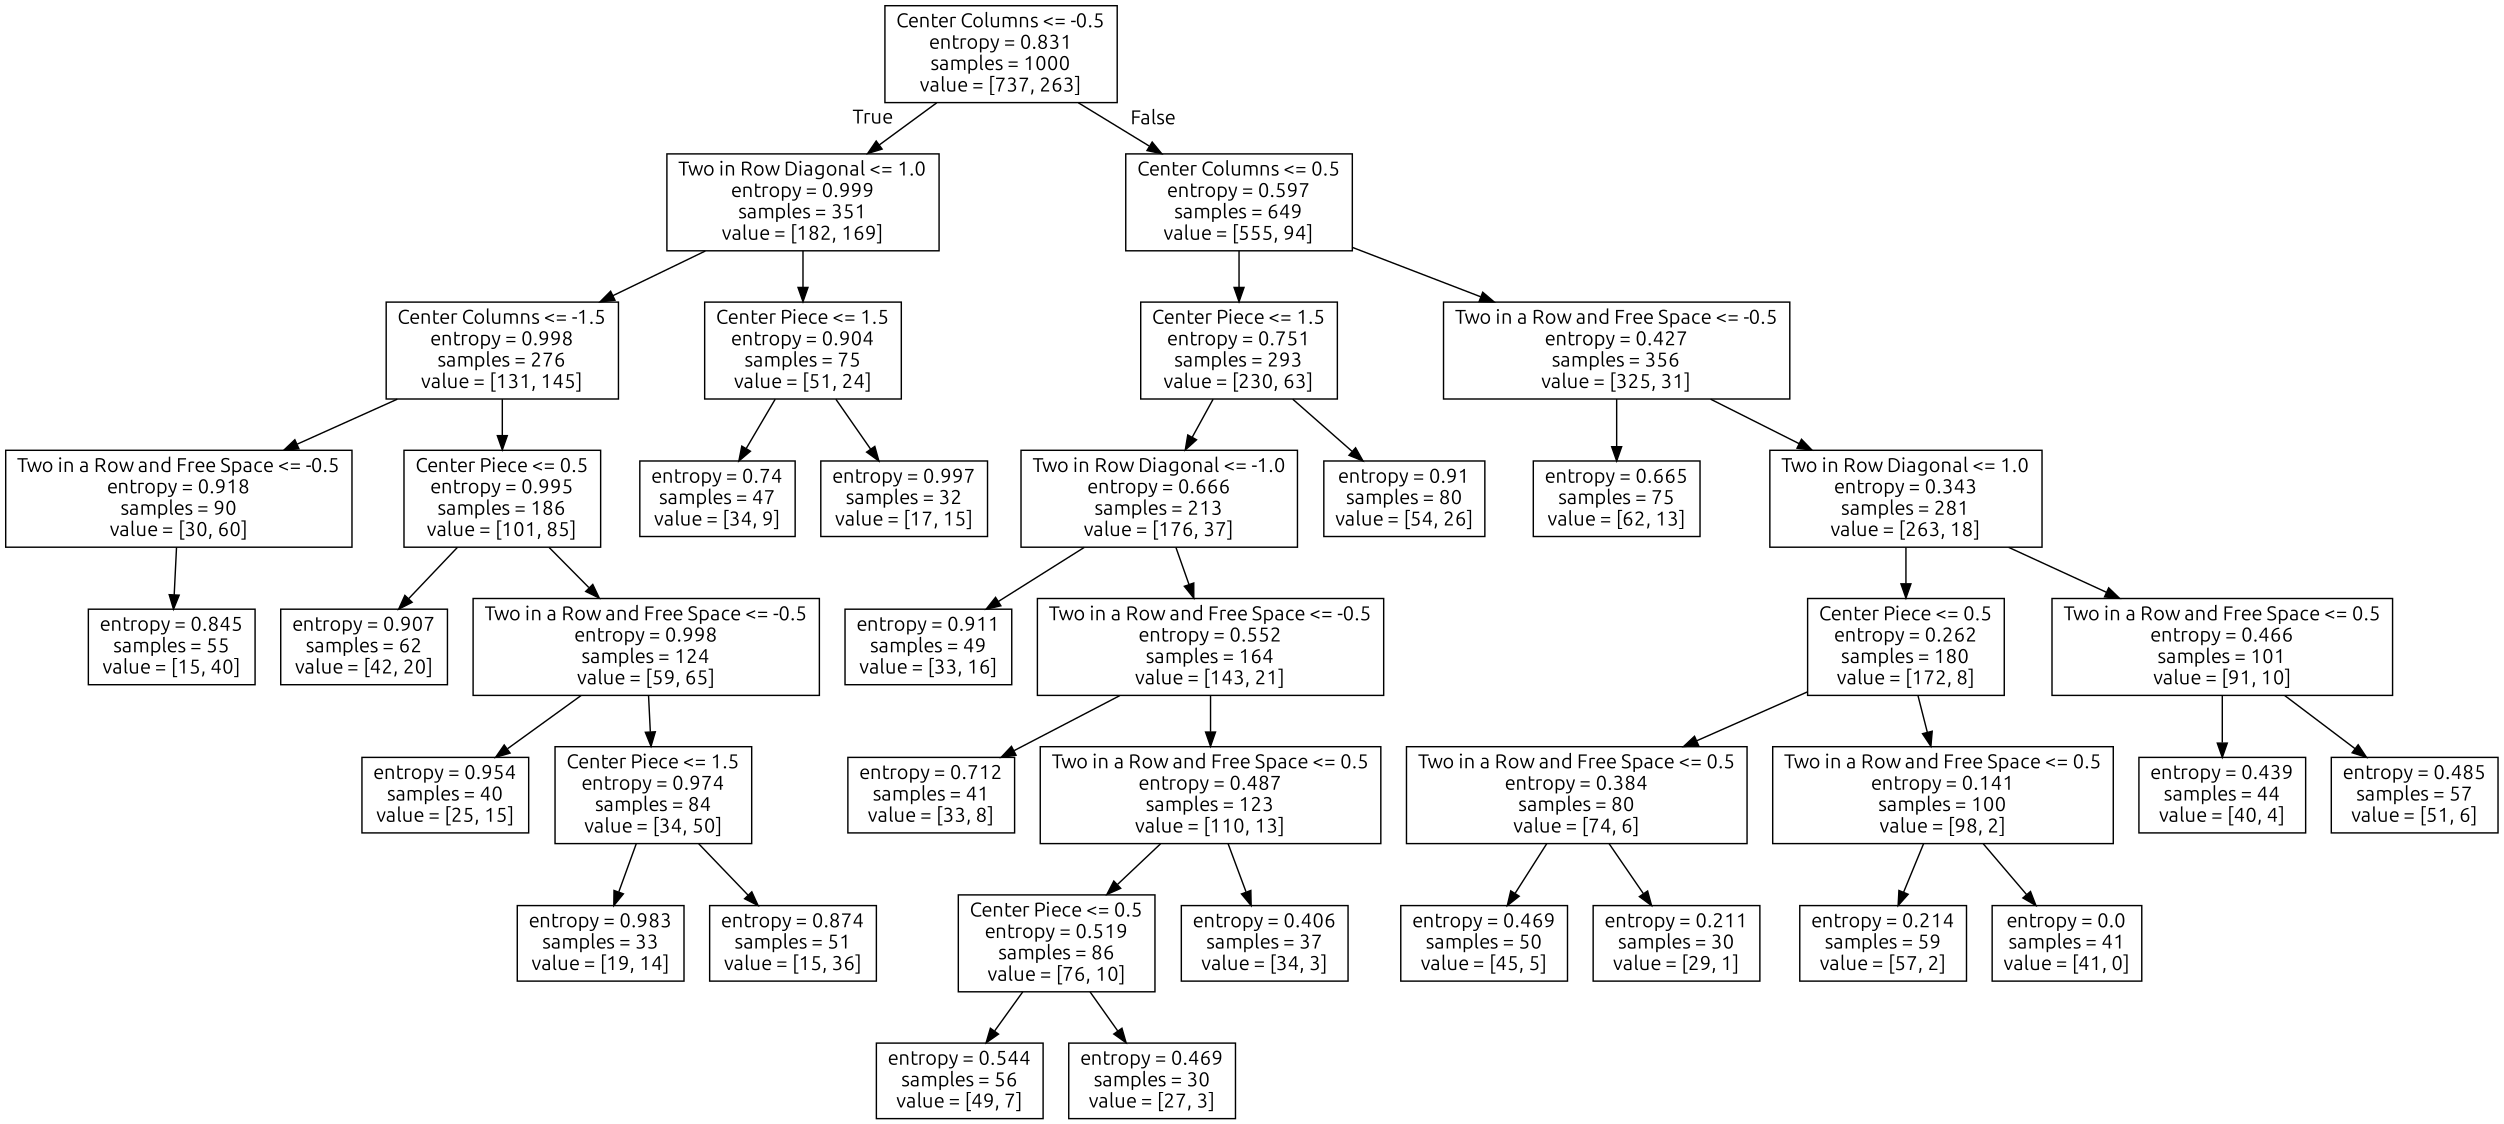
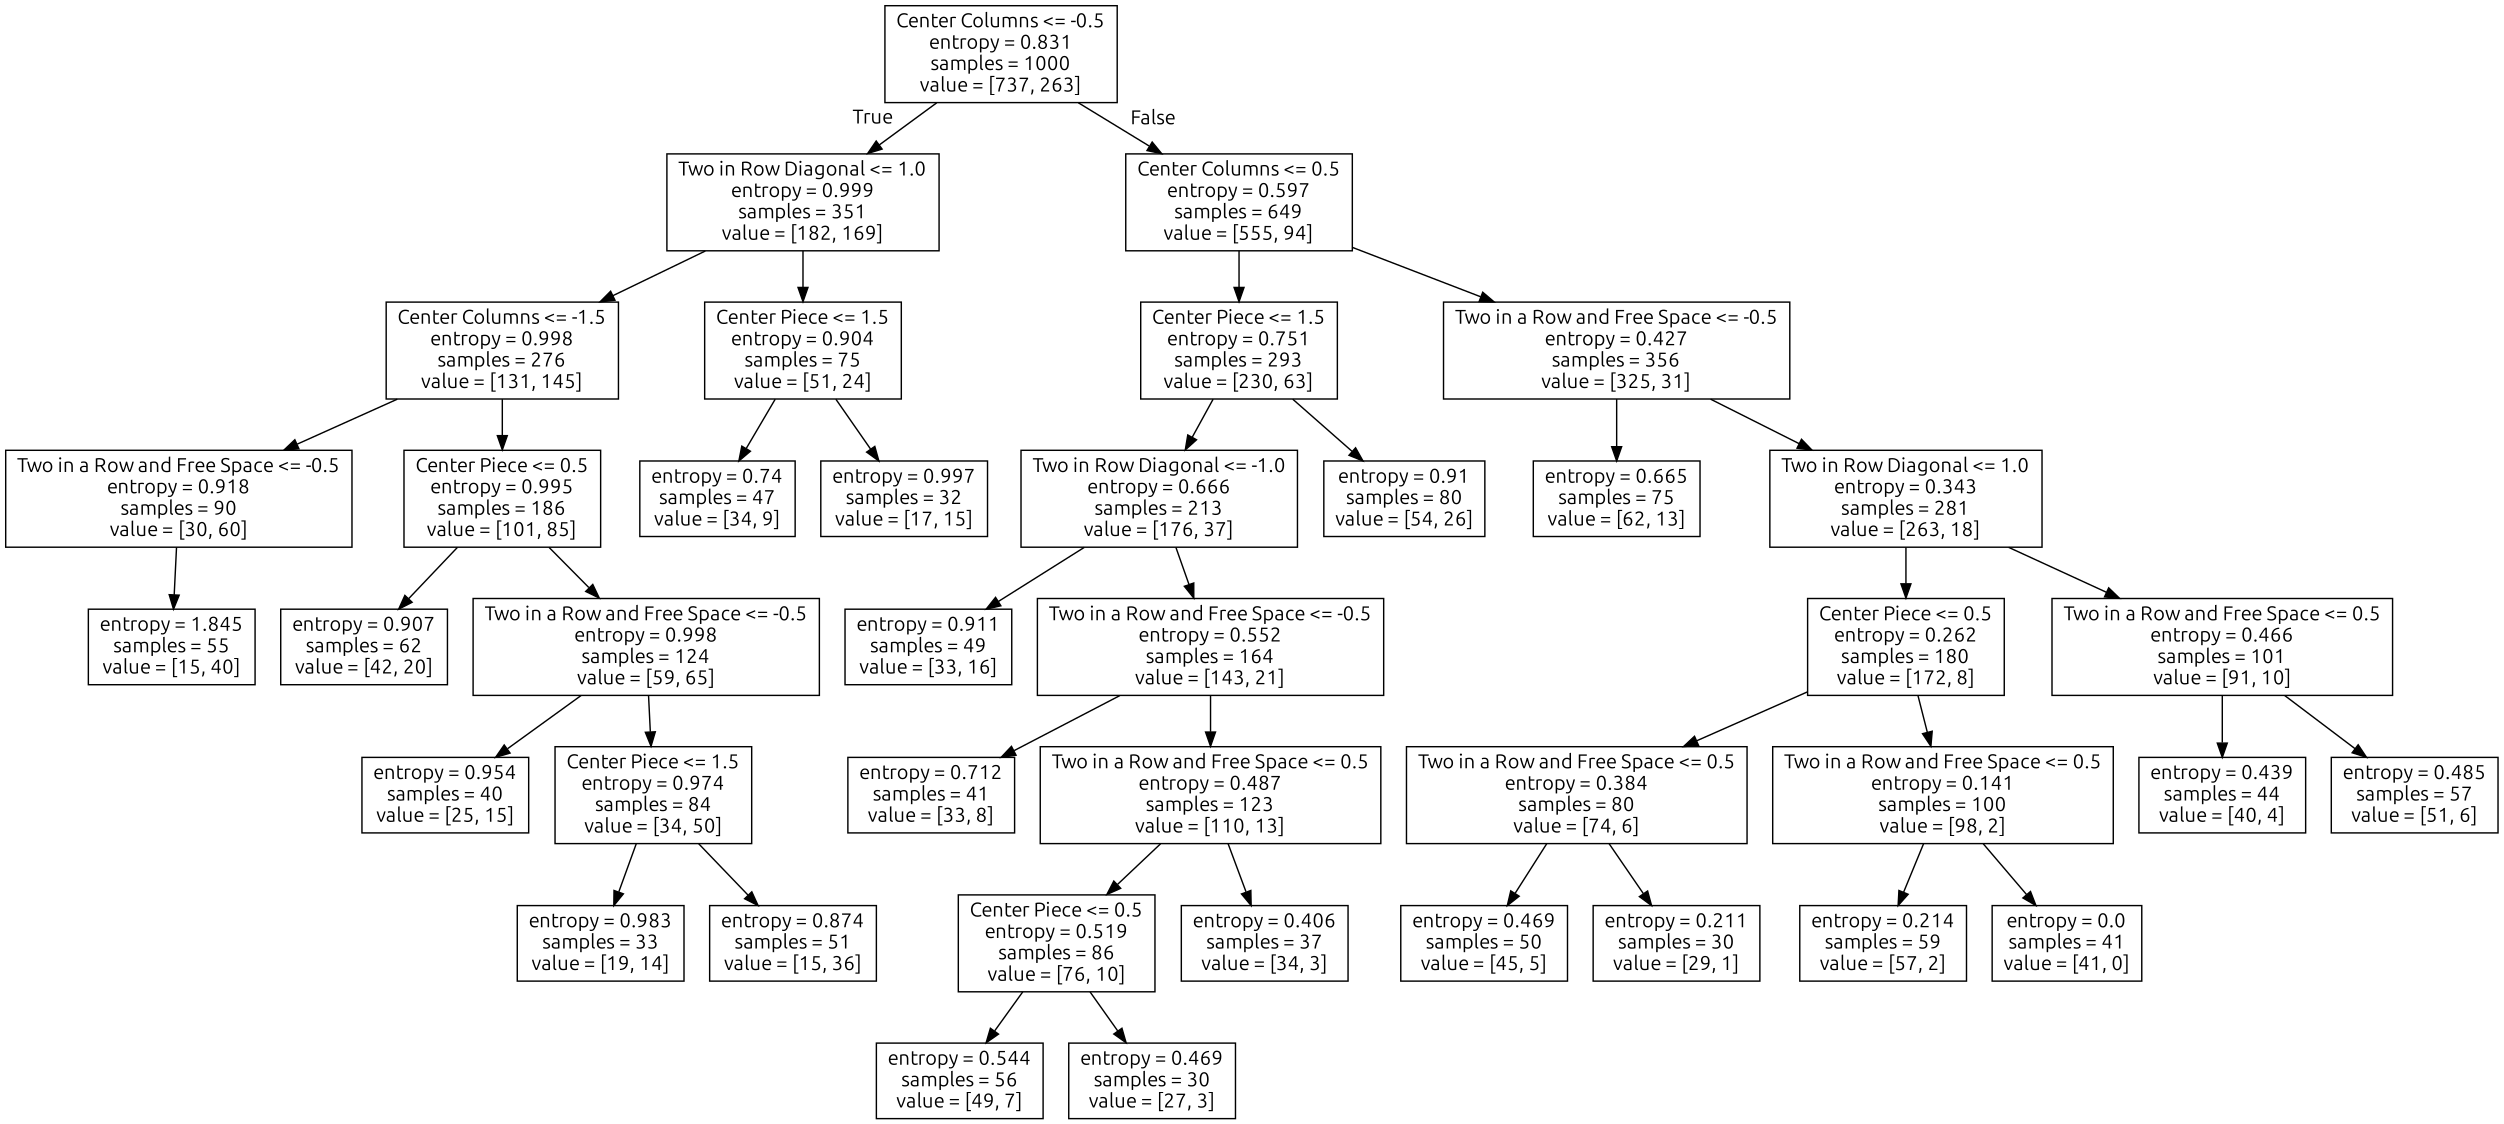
  digraph {
    fontname=Ubuntu
    node [fontname=Ubuntu shape=box]
    edge [fontname=Ubuntu]
    n1 [label="Center Columns <= -0.5\nentropy = 0.831\nsamples = 1000\nvalue = [737, 263]"]
    n2 [label="Two in Row Diagonal <= 1.0\nentropy = 0.999\nsamples = 351\nvalue = [182, 169]"]
    n3 [label="Center Columns <= 0.5\nentropy = 0.597\nsamples = 649\nvalue = [555, 94]"]
    n4 [label="Center Columns <= -1.5\nentropy = 0.998\nsamples = 276\nvalue = [131, 145]"]
    n5 [label="Center Piece <= 1.5\nentropy = 0.904\nsamples = 75\nvalue = [51, 24]"]
    n6 [label="Center Piece <= 1.5\nentropy = 0.751\nsamples = 293\nvalue = [230, 63]"]
    n7 [label="Two in a Row and Free Space <= -0.5\nentropy = 0.427\nsamples = 356\nvalue = [325, 31]"]
    n8 [label="Two in a Row and Free Space <= -0.5\nentropy = 0.918\nsamples = 90\nvalue = [30, 60]"]
    n9 [label="Center Piece <= 0.5\nentropy = 0.995\nsamples = 186\nvalue = [101, 85]"]
    n10 [label="entropy = 0.74\nsamples = 47\nvalue = [34, 9]"]
    n11 [label="entropy = 0.997\nsamples = 32\nvalue = [17, 15]"]
-   n12 [label="entropy = 0.845\nsamples = 55\nvalue = [15, 40]"]
+   n12 [label="entropy = 1.845\nsamples = 55\nvalue = [15, 40]"]
    n13 [label="entropy = 0.907\nsamples = 62\nvalue = [42, 20]"]
    n14 [label="Two in a Row and Free Space <= -0.5\nentropy = 0.998\nsamples = 124\nvalue = [59, 65]"]
    n15 [label="entropy = 0.954\nsamples = 40\nvalue = [25, 15]"]
    n16 [label="Center Piece <= 1.5\nentropy = 0.974\nsamples = 84\nvalue = [34, 50]"]
    n17 [label="entropy = 0.983\nsamples = 33\nvalue = [19, 14]"]
    n18 [label="entropy = 0.874\nsamples = 51\nvalue = [15, 36]"]
    n19 [label="Two in Row Diagonal <= -1.0\nentropy = 0.666\nsamples = 213\nvalue = [176, 37]"]
    n20 [label="entropy = 0.91\nsamples = 80\nvalue = [54, 26]"]
    n21 [label="entropy = 0.665\nsamples = 75\nvalue = [62, 13]"]
    n22 [label="Two in Row Diagonal <= 1.0\nentropy = 0.343\nsamples = 281\nvalue = [263, 18]"]
    n23 [label="entropy = 0.911\nsamples = 49\nvalue = [33, 16]"]
    n24 [label="Two in a Row and Free Space <= -0.5\nentropy = 0.552\nsamples = 164\nvalue = [143, 21]"]
    n25 [label="entropy = 0.712\nsamples = 41\nvalue = [33, 8]"]
    n26 [label="Two in a Row and Free Space <= 0.5\nentropy = 0.487\nsamples = 123\nvalue = [110, 13]"]
    n27 [label="Center Piece <= 0.5\nentropy = 0.519\nsamples = 86\nvalue = [76, 10]"]
    n28 [label="entropy = 0.406\nsamples = 37\nvalue = [34, 3]"]
    n29 [label="entropy = 0.544\nsamples = 56\nvalue = [49, 7]"]
    n30 [label="entropy = 0.469\nsamples = 30\nvalue = [27, 3]"]
    n31 [label="Center Piece <= 0.5\nentropy = 0.262\nsamples = 180\nvalue = [172, 8]"]
    n32 [label="Two in a Row and Free Space <= 0.5\nentropy = 0.466\nsamples = 101\nvalue = [91, 10]"]
    n33 [label="Two in a Row and Free Space <= 0.5\nentropy = 0.384\nsamples = 80\nvalue = [74, 6]"]
    n34 [label="Two in a Row and Free Space <= 0.5\nentropy = 0.141\nsamples = 100\nvalue = [98, 2]"]
    n35 [label="entropy = 0.439\nsamples = 44\nvalue = [40, 4]"]
    n36 [label="entropy = 0.485\nsamples = 57\nvalue = [51, 6]"]
    n37 [label="entropy = 0.469\nsamples = 50\nvalue = [45, 5]"]
    n38 [label="entropy = 0.211\nsamples = 30\nvalue = [29, 1]"]
    n39 [label="entropy = 0.214\nsamples = 59\nvalue = [57, 2]"]
    n40 [label="entropy = 0.0\nsamples = 41\nvalue = [41, 0]"]
    n1 -> n2 [headlabel=True labelangle=45 labeldistance=2.5]
    n1 -> n3 [headlabel=False labelangle=-45 labeldistance=2.5]
    n2 -> n4
    n2 -> n5
    n3 -> n6
    n3 -> n7
    n4 -> n8
    n4 -> n9
    n5 -> n10
    n5 -> n11
    n6 -> n19
    n6 -> n20
    n7 -> n21
    n7 -> n22
    n8 -> n12
    n9 -> n13
    n9 -> n14
    n14 -> n15
    n14 -> n16
    n16 -> n17
    n16 -> n18
    n19 -> n23
    n19 -> n24
    n22 -> n31
    n22 -> n32
    n24 -> n25
    n24 -> n26
    n26 -> n27
    n26 -> n28
    n27 -> n29
    n27 -> n30
    n31 -> n33
    n31 -> n34
    n32 -> n35
    n32 -> n36
    n33 -> n37
    n33 -> n38
    n34 -> n39
    n34 -> n40
  }
